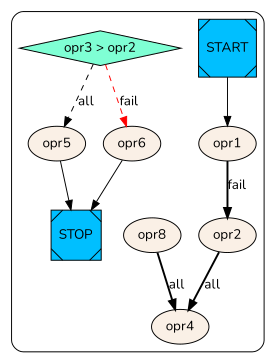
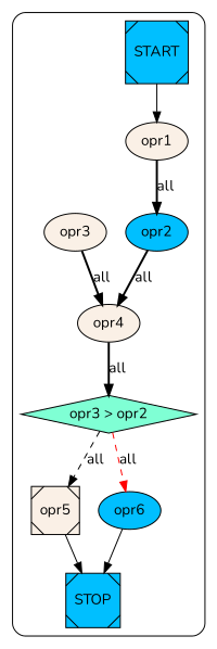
  digraph {
    fontname=Nunito
    rankdir=TB
    node [color=black fillcolor=linen fontname=Nunito style=filled]
    edge [fontname=Nunito style=bold]
    n1 [fillcolor=deepskyblue label=START shape=Msquare]
    n2 [label=opr1]
    n3 [fillcolor=deepskyblue label=STOP shape=Msquare]
-   n4 [label=opr5]
-   n5 [label=opr6]
-   n6 [label=opr2]
-   n7 [label=opr8]
+   n4 [label=opr5 shape=Msquare]
+   n5 [fillcolor=deepskyblue label=opr6]
+   n6 [fillcolor=deepskyblue label=opr2]
+   n7 [label=opr3]
    n8 [label=opr4]
    n9 [fillcolor=aquamarine label="opr3 > opr2" shape=diamond]
    subgraph cluster_1 {
      style=rounded
      n1
      n2
      n3
      n4
      n5
      n6
      n7
      n8
      n9
    }
    n1 -> n2 [style=""]
-   n2 -> n6 [label=fail]
+   n2 -> n6 [label=all]
    n4 -> n3 [style=""]
    n5 -> n3 [style=""]
    n6 -> n8 [label=all]
    n7 -> n8 [label=all]
+   n8 -> n9 [label=all]
    n9 -> n4 [label=all style=dashed]
-   n9 -> n5 [color=red label=fail style=dashed]
+   n9 -> n5 [color=red label=all style=dashed]
  }
